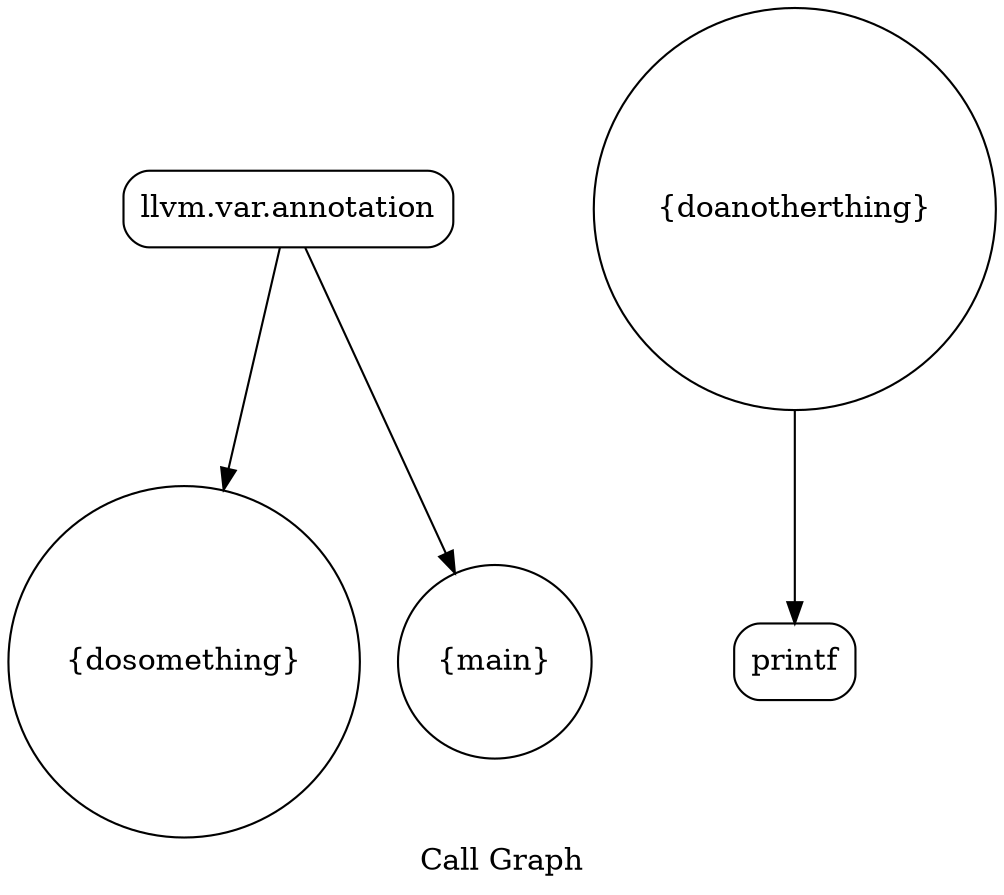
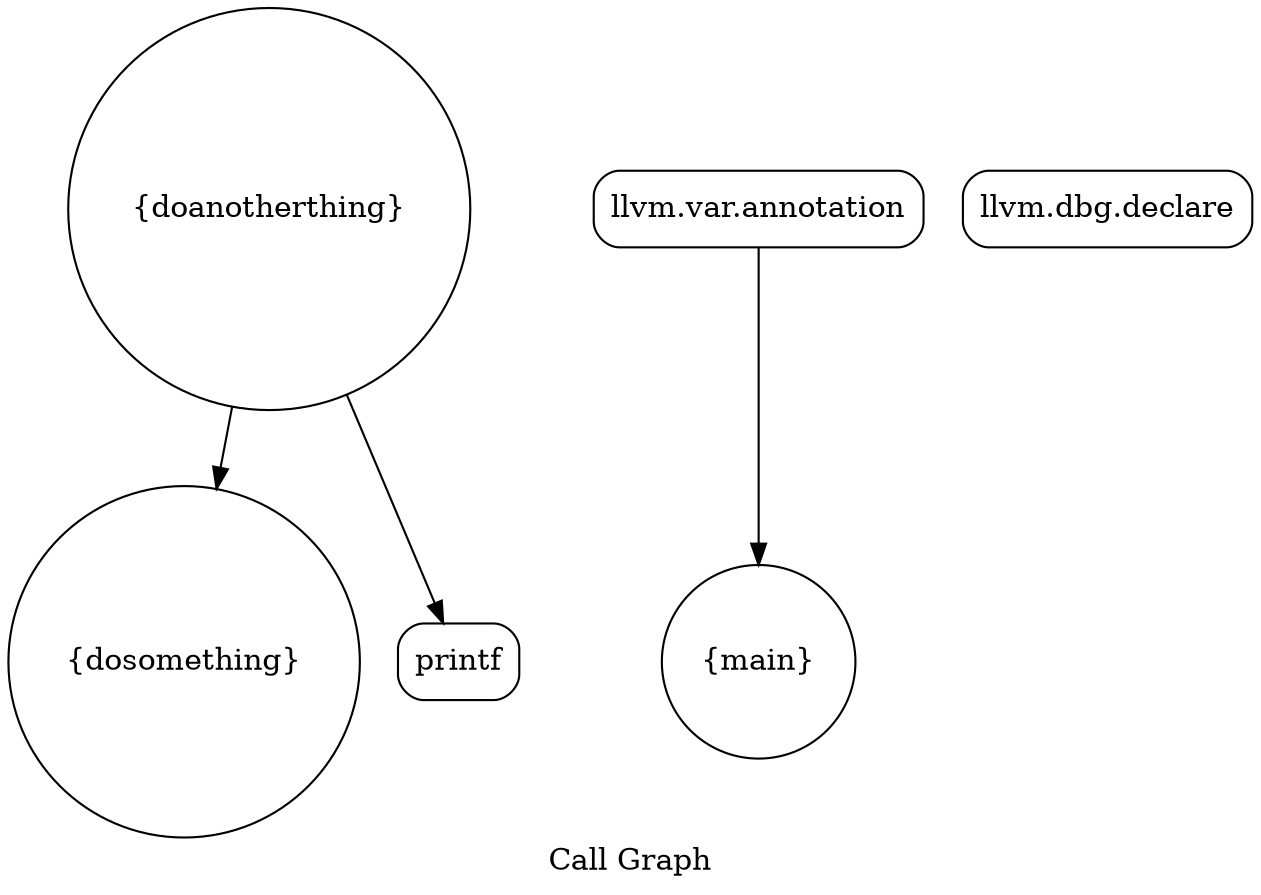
  digraph {
    label="Call Graph"
    node [shape=circle]
    edge [color=black]
    n1 [label="{dosomething}"]
    n2 [label="{printf}" shape=Mrecord]
    n3 [label="{main}"]
    n4 [label="{llvm.var.annotation}" shape=Mrecord]
+   n5 [label="{llvm.dbg.declare}" shape=Mrecord]
    n6 [label="{doanotherthing}"]
    n4 -> n3
-   n4 -> n1
+   n6 -> n1
    n6 -> n2
  }
